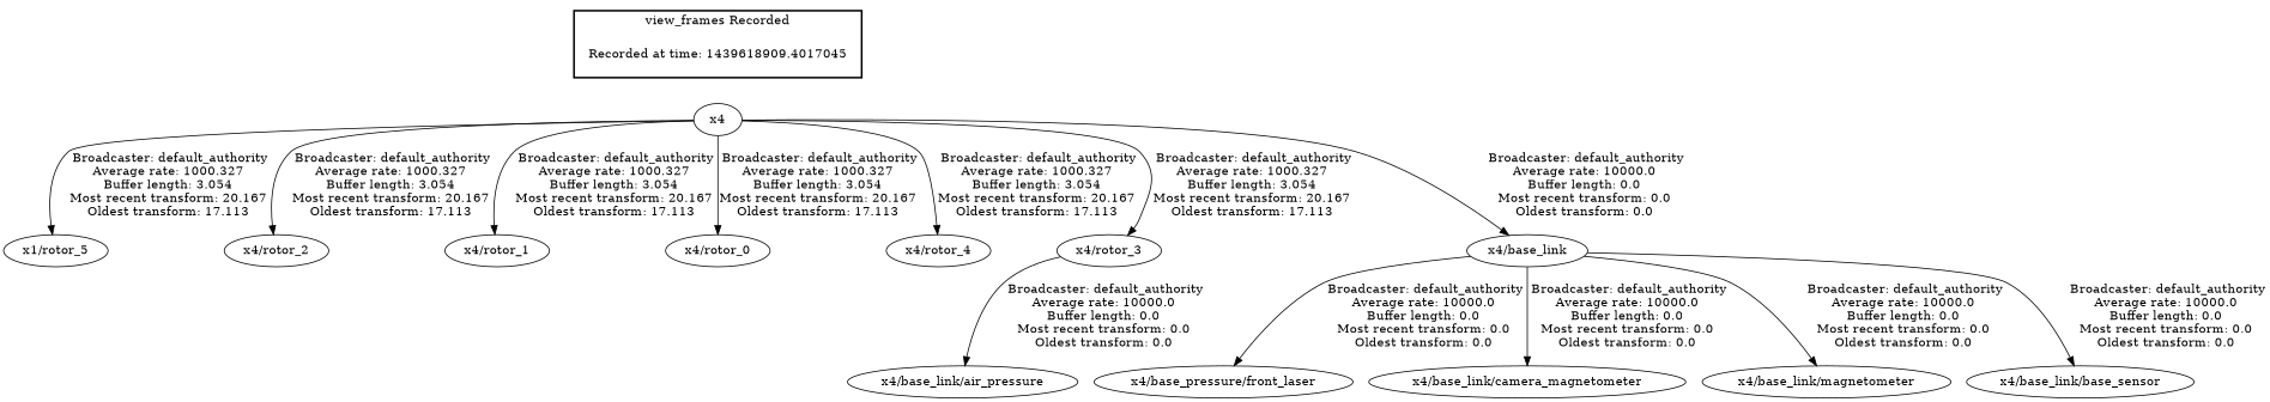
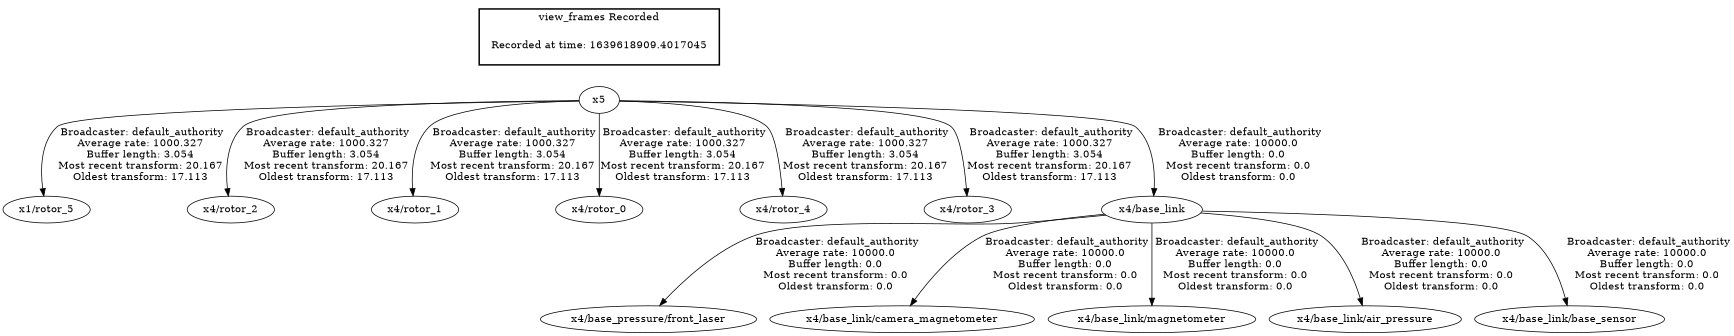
  digraph {
-   "Recorded at time: 1639618909.4017045" [shape=plaintext label="Recorded at time: 1439618909.4017045"]
-   x4
+   "Recorded at time: 1639618909.4017045" [shape=plaintext]
+   x4 [label=x5]
    n3 [label="x1/rotor_5"]
    "x4/rotor_2"
    "x4/rotor_1"
    "x4/rotor_0"
    "x4/rotor_4"
    "x4/rotor_3"
    "x4/base_link"
    n10 [label="x4/base_pressure/front_laser"]
    n11 [label="x4/base_link/camera_magnetometer"]
    "x4/base_link/magnetometer"
    "x4/base_link/air_pressure"
    n14 [label="x4/base_link/base_sensor"]
    subgraph cluster_1 {
      color=black
      label="view_frames Recorded"
      style=bold
      "Recorded at time: 1639618909.4017045"
    }
    "Recorded at time: 1639618909.4017045" -> x4 [style=invis]
    x4 -> n3 [label=" Broadcaster: default_authority\nAverage rate: 1000.327\nBuffer length: 3.054\nMost recent transform: 20.167\nOldest transform: 17.113\n"]
    x4 -> "x4/rotor_2" [label=" Broadcaster: default_authority\nAverage rate: 1000.327\nBuffer length: 3.054\nMost recent transform: 20.167\nOldest transform: 17.113\n"]
    x4 -> "x4/rotor_1" [label=" Broadcaster: default_authority\nAverage rate: 1000.327\nBuffer length: 3.054\nMost recent transform: 20.167\nOldest transform: 17.113\n"]
    x4 -> "x4/rotor_0" [label=" Broadcaster: default_authority\nAverage rate: 1000.327\nBuffer length: 3.054\nMost recent transform: 20.167\nOldest transform: 17.113\n"]
    x4 -> "x4/rotor_4" [label=" Broadcaster: default_authority\nAverage rate: 1000.327\nBuffer length: 3.054\nMost recent transform: 20.167\nOldest transform: 17.113\n"]
    x4 -> "x4/rotor_3" [label=" Broadcaster: default_authority\nAverage rate: 1000.327\nBuffer length: 3.054\nMost recent transform: 20.167\nOldest transform: 17.113\n"]
    x4 -> "x4/base_link" [label=" Broadcaster: default_authority\nAverage rate: 10000.0\nBuffer length: 0.0\nMost recent transform: 0.0\nOldest transform: 0.0\n"]
    "x4/base_link" -> n10 [label=" Broadcaster: default_authority\nAverage rate: 10000.0\nBuffer length: 0.0\nMost recent transform: 0.0\nOldest transform: 0.0\n"]
    "x4/base_link" -> n11 [label=" Broadcaster: default_authority\nAverage rate: 10000.0\nBuffer length: 0.0\nMost recent transform: 0.0\nOldest transform: 0.0\n"]
    "x4/base_link" -> "x4/base_link/magnetometer" [label=" Broadcaster: default_authority\nAverage rate: 10000.0\nBuffer length: 0.0\nMost recent transform: 0.0\nOldest transform: 0.0\n"]
-   "x4/rotor_3" -> "x4/base_link/air_pressure" [label=" Broadcaster: default_authority\nAverage rate: 10000.0\nBuffer length: 0.0\nMost recent transform: 0.0\nOldest transform: 0.0\n"]
+   "x4/base_link" -> "x4/base_link/air_pressure" [label=" Broadcaster: default_authority\nAverage rate: 10000.0\nBuffer length: 0.0\nMost recent transform: 0.0\nOldest transform: 0.0\n"]
    "x4/base_link" -> n14 [label=" Broadcaster: default_authority\nAverage rate: 10000.0\nBuffer length: 0.0\nMost recent transform: 0.0\nOldest transform: 0.0\n"]
  }
